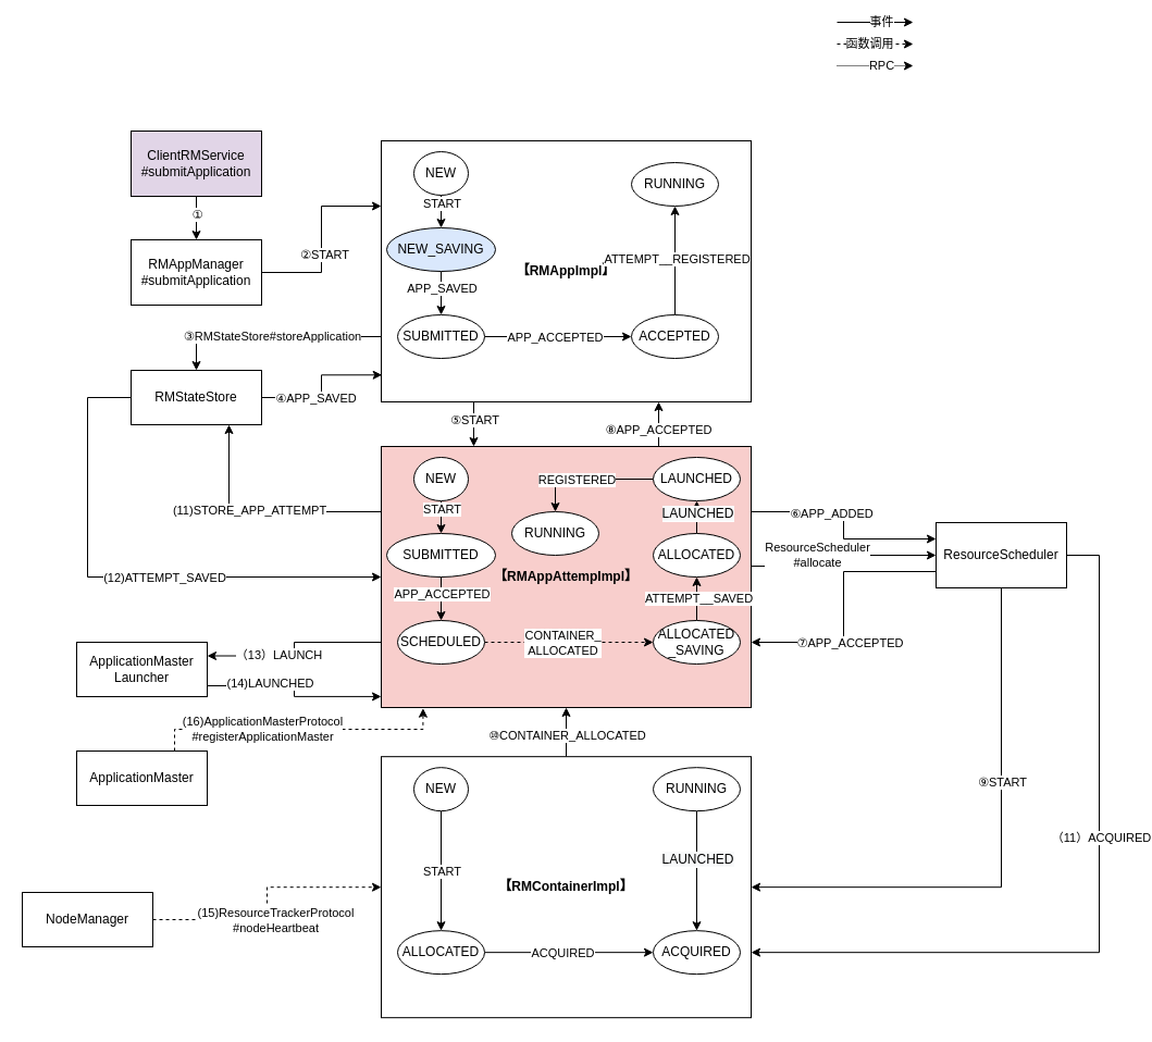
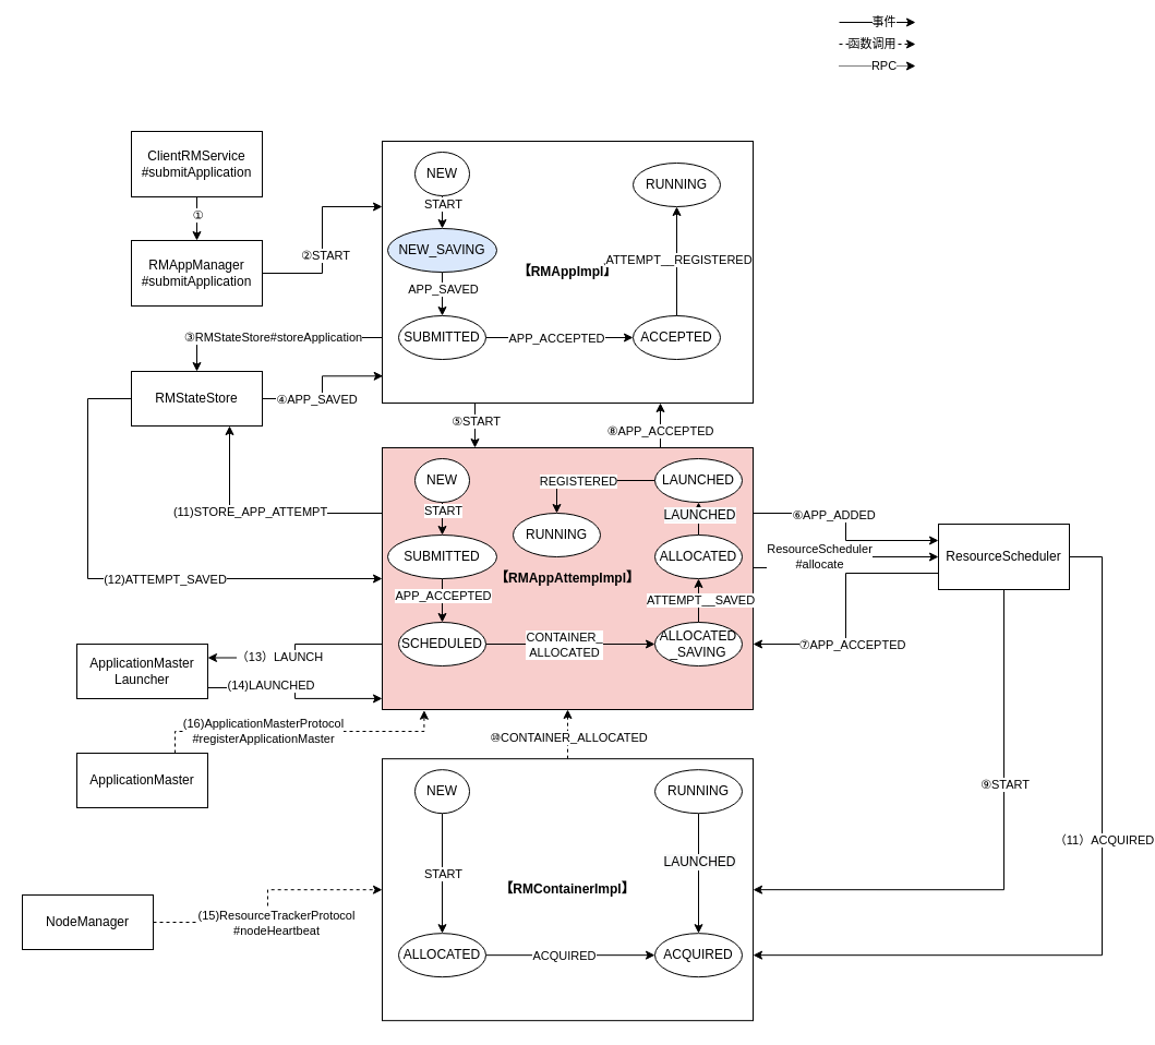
  <mxCell id="0" />
  <mxCell id="1" parent="0" />
  <mxCell id="2" style="edgeStyle=orthogonalEdgeStyle;rounded=0;orthogonalLoop=1;jettySize=auto;html=1;entryX=0.5;entryY=0;entryDx=0;entryDy=0;" edge="1" parent="1" source="4" target="7"><mxGeometry relative="1" as="geometry" /></mxCell>
  <mxCell id="3" value="①" style="edgeLabel;html=1;align=center;verticalAlign=middle;resizable=0;points=[];" vertex="1" connectable="0" parent="2"><mxGeometry x="-0.176" relative="1" as="geometry"><mxPoint as="offset" /></mxGeometry></mxCell>
- <mxCell id="4" value="ClientRMService&lt;br&gt;#submitApplication" style="rounded=0;whiteSpace=wrap;html=1;fillColor=#e1d5e7;" vertex="1" parent="1"><mxGeometry x="120" y="120" width="120" height="60" as="geometry" /></mxCell>
+ <mxCell id="4" value="ClientRMService&lt;br&gt;#submitApplication" style="rounded=0;whiteSpace=wrap;html=1;" vertex="1" parent="1"><mxGeometry x="120" y="120" width="120" height="60" as="geometry" /></mxCell>
  <mxCell id="5" style="edgeStyle=orthogonalEdgeStyle;rounded=0;orthogonalLoop=1;jettySize=auto;html=1;entryX=0;entryY=0.25;entryDx=0;entryDy=0;" edge="1" parent="1" source="7" target="12"><mxGeometry relative="1" as="geometry" /></mxCell>
  <mxCell id="6" value="②START" style="edgeLabel;html=1;align=center;verticalAlign=middle;resizable=0;points=[];" vertex="1" connectable="0" parent="5"><mxGeometry x="-0.357" y="17" relative="1" as="geometry"><mxPoint x="19" y="-17" as="offset" /></mxGeometry></mxCell>
  <mxCell id="7" value="RMAppManager&lt;br&gt;#submitApplication" style="rounded=0;whiteSpace=wrap;html=1;" vertex="1" parent="1"><mxGeometry x="120" y="220" width="120" height="60" as="geometry" /></mxCell>
  <mxCell id="8" style="edgeStyle=orthogonalEdgeStyle;rounded=0;orthogonalLoop=1;jettySize=auto;html=1;exitX=0;exitY=0.75;exitDx=0;exitDy=0;entryX=0.5;entryY=0;entryDx=0;entryDy=0;" edge="1" parent="1" source="12" target="36"><mxGeometry relative="1" as="geometry" /></mxCell>
  <mxCell id="9" value="③RMStateStore#storeApplication" style="edgeLabel;html=1;align=center;verticalAlign=middle;resizable=0;points=[];" vertex="1" connectable="0" parent="8"><mxGeometry x="0.003" y="-1" relative="1" as="geometry"><mxPoint as="offset" /></mxGeometry></mxCell>
  <mxCell id="10" style="edgeStyle=orthogonalEdgeStyle;rounded=0;orthogonalLoop=1;jettySize=auto;html=1;exitX=0.25;exitY=1;exitDx=0;exitDy=0;entryX=0.25;entryY=0;entryDx=0;entryDy=0;" edge="1" parent="1" source="12" target="47"><mxGeometry relative="1" as="geometry" /></mxCell>
  <mxCell id="11" value="⑤START" style="edgeLabel;html=1;align=center;verticalAlign=middle;resizable=0;points=[];" vertex="1" connectable="0" parent="10"><mxGeometry x="-0.236" relative="1" as="geometry"><mxPoint as="offset" /></mxGeometry></mxCell>
  <mxCell id="12" value="&lt;b&gt;【RMAppImpl】&lt;/b&gt;" style="rounded=0;whiteSpace=wrap;html=1;" vertex="1" parent="1"><mxGeometry x="350" y="129" width="340" height="240" as="geometry" /></mxCell>
  <mxCell id="13" style="edgeStyle=orthogonalEdgeStyle;rounded=0;orthogonalLoop=1;jettySize=auto;html=1;entryX=0.5;entryY=0;entryDx=0;entryDy=0;" edge="1" parent="1" source="15" target="18"><mxGeometry relative="1" as="geometry" /></mxCell>
  <mxCell id="14" value="START" style="edgeLabel;html=1;align=center;verticalAlign=middle;resizable=0;points=[];" vertex="1" connectable="0" parent="13"><mxGeometry x="-0.722" relative="1" as="geometry"><mxPoint as="offset" /></mxGeometry></mxCell>
  <mxCell id="15" value="NEW" style="ellipse;whiteSpace=wrap;html=1;" vertex="1" parent="1"><mxGeometry x="380" y="139" width="50" height="40" as="geometry" /></mxCell>
  <mxCell id="16" style="edgeStyle=orthogonalEdgeStyle;rounded=0;orthogonalLoop=1;jettySize=auto;html=1;" edge="1" parent="1" source="18" target="21"><mxGeometry relative="1" as="geometry" /></mxCell>
  <mxCell id="17" value="APP_SAVED" style="edgeLabel;html=1;align=center;verticalAlign=middle;resizable=0;points=[];" vertex="1" connectable="0" parent="16"><mxGeometry x="-0.245" relative="1" as="geometry"><mxPoint as="offset" /></mxGeometry></mxCell>
  <mxCell id="18" value="NEW_SAVING" style="ellipse;whiteSpace=wrap;html=1;fillColor=#dae8fc;" vertex="1" parent="1"><mxGeometry x="355" y="209" width="100" height="40" as="geometry" /></mxCell>
  <mxCell id="19" style="edgeStyle=orthogonalEdgeStyle;rounded=0;orthogonalLoop=1;jettySize=auto;html=1;" edge="1" parent="1" source="21" target="24"><mxGeometry relative="1" as="geometry" /></mxCell>
  <mxCell id="20" value="APP_ACCEPTED" style="edgeLabel;html=1;align=center;verticalAlign=middle;resizable=0;points=[];" vertex="1" connectable="0" parent="19"><mxGeometry x="-0.313" y="1" relative="1" as="geometry"><mxPoint x="18.33" y="1" as="offset" /></mxGeometry></mxCell>
  <mxCell id="21" value="SUBMITTED" style="ellipse;whiteSpace=wrap;html=1;" vertex="1" parent="1"><mxGeometry x="365" y="289" width="80" height="40" as="geometry" /></mxCell>
  <mxCell id="22" style="edgeStyle=orthogonalEdgeStyle;rounded=0;orthogonalLoop=1;jettySize=auto;html=1;entryX=0.5;entryY=1;entryDx=0;entryDy=0;" edge="1" parent="1" source="24" target="25"><mxGeometry relative="1" as="geometry" /></mxCell>
  <mxCell id="23" value="ATTEMPT__REGISTERED" style="edgeLabel;html=1;align=center;verticalAlign=middle;resizable=0;points=[];" vertex="1" connectable="0" parent="22"><mxGeometry x="0.047" y="-1" relative="1" as="geometry"><mxPoint as="offset" /></mxGeometry></mxCell>
  <mxCell id="24" value="ACCEPTED" style="ellipse;whiteSpace=wrap;html=1;" vertex="1" parent="1"><mxGeometry x="580" y="289" width="80" height="40" as="geometry" /></mxCell>
  <mxCell id="25" value="RUNNING" style="ellipse;whiteSpace=wrap;html=1;" vertex="1" parent="1"><mxGeometry x="580" y="149" width="80" height="40" as="geometry" /></mxCell>
  <mxCell id="26" value="" style="endArrow=classic;html=1;" edge="1" parent="1"><mxGeometry width="50" height="50" relative="1" as="geometry"><mxPoint x="769" y="20" as="sourcePoint" /><mxPoint x="839" y="20" as="targetPoint" /></mxGeometry></mxCell>
  <mxCell id="27" value="事件" style="edgeLabel;html=1;align=center;verticalAlign=middle;resizable=0;points=[];" vertex="1" connectable="0" parent="26"><mxGeometry x="-0.286" y="1" relative="1" as="geometry"><mxPoint x="15" as="offset" /></mxGeometry></mxCell>
  <mxCell id="28" value="" style="endArrow=classic;html=1;dashed=1;" edge="1" parent="1"><mxGeometry width="50" height="50" relative="1" as="geometry"><mxPoint x="769" y="40" as="sourcePoint" /><mxPoint x="839" y="40" as="targetPoint" /></mxGeometry></mxCell>
  <mxCell id="29" value="函数调用" style="edgeLabel;html=1;align=center;verticalAlign=middle;resizable=0;points=[];" vertex="1" connectable="0" parent="28"><mxGeometry x="-0.286" y="1" relative="1" as="geometry"><mxPoint x="4.8" as="offset" /></mxGeometry></mxCell>
  <mxCell id="30" value="" style="endArrow=classic;html=1;dashed=1;dashPattern=1 1;" edge="1" parent="1"><mxGeometry width="50" height="50" relative="1" as="geometry"><mxPoint x="769" y="60" as="sourcePoint" /><mxPoint x="839" y="60" as="targetPoint" /></mxGeometry></mxCell>
  <mxCell id="31" value="RPC" style="edgeLabel;html=1;align=center;verticalAlign=middle;resizable=0;points=[];" vertex="1" connectable="0" parent="30"><mxGeometry x="-0.286" y="1" relative="1" as="geometry"><mxPoint x="15" as="offset" /></mxGeometry></mxCell>
  <mxCell id="32" style="edgeStyle=orthogonalEdgeStyle;rounded=0;orthogonalLoop=1;jettySize=auto;html=1;entryX=0.002;entryY=0.897;entryDx=0;entryDy=0;entryPerimeter=0;" edge="1" parent="1" source="36" target="12"><mxGeometry relative="1" as="geometry" /></mxCell>
  <mxCell id="33" value="④APP_SAVED" style="edgeLabel;html=1;align=center;verticalAlign=middle;resizable=0;points=[];" vertex="1" connectable="0" parent="32"><mxGeometry x="-0.404" y="-2" relative="1" as="geometry"><mxPoint x="10.83" y="-2" as="offset" /></mxGeometry></mxCell>
  <mxCell id="34" style="edgeStyle=orthogonalEdgeStyle;rounded=0;orthogonalLoop=1;jettySize=auto;html=1;entryX=0;entryY=0.5;entryDx=0;entryDy=0;" edge="1" parent="1" source="36" target="47"><mxGeometry relative="1" as="geometry"><Array as="points"><mxPoint x="80" y="365" /><mxPoint x="80" y="530" /></Array></mxGeometry></mxCell>
  <mxCell id="35" value="(12)ATTEMPT_SAVED" style="edgeLabel;html=1;align=center;verticalAlign=middle;resizable=0;points=[];" vertex="1" connectable="0" parent="34"><mxGeometry x="-0.049" y="-2" relative="1" as="geometry"><mxPoint x="49.17" y="-2" as="offset" /></mxGeometry></mxCell>
  <mxCell id="36" value="RMStateStore" style="rounded=0;whiteSpace=wrap;html=1;" vertex="1" parent="1"><mxGeometry x="120" y="340" width="120" height="50" as="geometry" /></mxCell>
  <mxCell id="37" style="edgeStyle=orthogonalEdgeStyle;rounded=0;orthogonalLoop=1;jettySize=auto;html=1;exitX=1;exitY=0.25;exitDx=0;exitDy=0;entryX=0;entryY=0.25;entryDx=0;entryDy=0;" edge="1" parent="1" source="47" target="73"><mxGeometry relative="1" as="geometry" /></mxCell>
  <mxCell id="38" value="⑥APP_ADDED" style="edgeLabel;html=1;align=center;verticalAlign=middle;resizable=0;points=[];" vertex="1" connectable="0" parent="37"><mxGeometry x="-0.251" y="-1" relative="1" as="geometry"><mxPoint as="offset" /></mxGeometry></mxCell>
  <mxCell id="39" style="edgeStyle=orthogonalEdgeStyle;rounded=0;orthogonalLoop=1;jettySize=auto;html=1;exitX=0.75;exitY=0;exitDx=0;exitDy=0;entryX=0.75;entryY=1;entryDx=0;entryDy=0;" edge="1" parent="1" source="47" target="12"><mxGeometry relative="1" as="geometry" /></mxCell>
  <mxCell id="40" value="⑧APP_ACCEPTED" style="edgeLabel;html=1;align=center;verticalAlign=middle;resizable=0;points=[];" vertex="1" connectable="0" parent="39"><mxGeometry x="-0.225" y="1" relative="1" as="geometry"><mxPoint as="offset" /></mxGeometry></mxCell>
  <mxCell id="41" style="edgeStyle=orthogonalEdgeStyle;rounded=0;orthogonalLoop=1;jettySize=auto;html=1;exitX=0;exitY=0.25;exitDx=0;exitDy=0;entryX=0.75;entryY=1;entryDx=0;entryDy=0;" edge="1" parent="1" source="47" target="36"><mxGeometry relative="1" as="geometry" /></mxCell>
  <mxCell id="42" value="(11)STORE_APP_ATTEMPT" style="edgeLabel;html=1;align=center;verticalAlign=middle;resizable=0;points=[];" vertex="1" connectable="0" parent="41"><mxGeometry x="0.106" y="-2" relative="1" as="geometry"><mxPoint as="offset" /></mxGeometry></mxCell>
  <mxCell id="43" style="edgeStyle=orthogonalEdgeStyle;rounded=0;orthogonalLoop=1;jettySize=auto;html=1;exitX=0;exitY=0.75;exitDx=0;exitDy=0;entryX=1;entryY=0.25;entryDx=0;entryDy=0;" edge="1" parent="1" source="47" target="89"><mxGeometry relative="1" as="geometry" /></mxCell>
  <mxCell id="44" value="（13）LAUNCH" style="edgeLabel;html=1;align=center;verticalAlign=middle;resizable=0;points=[];" vertex="1" connectable="0" parent="43"><mxGeometry x="0.24" y="-1" relative="1" as="geometry"><mxPoint as="offset" /></mxGeometry></mxCell>
  <mxCell id="45" style="edgeStyle=orthogonalEdgeStyle;rounded=0;orthogonalLoop=1;jettySize=auto;html=1;entryX=0;entryY=0.5;entryDx=0;entryDy=0;" edge="1" parent="1" source="47" target="73"><mxGeometry relative="1" as="geometry"><Array as="points"><mxPoint x="775" y="520" /><mxPoint x="775" y="510" /></Array></mxGeometry></mxCell>
  <mxCell id="46" value="ResourceScheduler&lt;br&gt;#allocate" style="edgeLabel;html=1;align=center;verticalAlign=middle;resizable=0;points=[];" vertex="1" connectable="0" parent="45"><mxGeometry x="-0.037" y="57" relative="1" as="geometry"><mxPoint x="32" y="-8.33" as="offset" /></mxGeometry></mxCell>
  <mxCell id="47" value="&lt;b&gt;【RMAppAttempImpl】&lt;/b&gt;" style="rounded=0;whiteSpace=wrap;html=1;fillColor=#f8cecc;" vertex="1" parent="1"><mxGeometry x="350" y="410" width="340" height="240" as="geometry" /></mxCell>
  <mxCell id="48" style="edgeStyle=orthogonalEdgeStyle;rounded=0;orthogonalLoop=1;jettySize=auto;html=1;entryX=0.5;entryY=0;entryDx=0;entryDy=0;" edge="1" parent="1" source="50" target="53"><mxGeometry relative="1" as="geometry" /></mxCell>
  <mxCell id="49" value="START" style="edgeLabel;html=1;align=center;verticalAlign=middle;resizable=0;points=[];" vertex="1" connectable="0" parent="48"><mxGeometry x="-0.722" relative="1" as="geometry"><mxPoint as="offset" /></mxGeometry></mxCell>
  <mxCell id="50" value="NEW" style="ellipse;whiteSpace=wrap;html=1;" vertex="1" parent="1"><mxGeometry x="380" y="420" width="50" height="40" as="geometry" /></mxCell>
  <mxCell id="51" style="edgeStyle=orthogonalEdgeStyle;rounded=0;orthogonalLoop=1;jettySize=auto;html=1;" edge="1" parent="1" source="53" target="56"><mxGeometry relative="1" as="geometry" /></mxCell>
  <mxCell id="52" value="APP_ACCEPTED" style="edgeLabel;html=1;align=center;verticalAlign=middle;resizable=0;points=[];" vertex="1" connectable="0" parent="51"><mxGeometry x="-0.245" relative="1" as="geometry"><mxPoint as="offset" /></mxGeometry></mxCell>
  <mxCell id="53" value="SUBMITTED" style="ellipse;whiteSpace=wrap;html=1;" vertex="1" parent="1"><mxGeometry x="355" y="490" width="100" height="40" as="geometry" /></mxCell>
- <mxCell id="54" style="edgeStyle=orthogonalEdgeStyle;rounded=0;orthogonalLoop=1;jettySize=auto;html=1;dashed=1;" edge="1" parent="1" source="56" target="59"><mxGeometry relative="1" as="geometry" /></mxCell>
+ <mxCell id="54" style="edgeStyle=orthogonalEdgeStyle;rounded=0;orthogonalLoop=1;jettySize=auto;html=1;" edge="1" parent="1" source="56" target="59"><mxGeometry relative="1" as="geometry" /></mxCell>
  <mxCell id="55" value="CONTAINER_&lt;br&gt;ALLOCATED" style="edgeLabel;html=1;align=center;verticalAlign=middle;resizable=0;points=[];" vertex="1" connectable="0" parent="54"><mxGeometry x="-0.313" y="1" relative="1" as="geometry"><mxPoint x="18.33" y="1" as="offset" /></mxGeometry></mxCell>
  <mxCell id="56" value="SCHEDULED" style="ellipse;whiteSpace=wrap;html=1;" vertex="1" parent="1"><mxGeometry x="365" y="570" width="80" height="40" as="geometry" /></mxCell>
  <mxCell id="57" style="edgeStyle=orthogonalEdgeStyle;rounded=0;orthogonalLoop=1;jettySize=auto;html=1;entryX=0.5;entryY=1;entryDx=0;entryDy=0;" edge="1" parent="1" source="59" target="62"><mxGeometry relative="1" as="geometry" /></mxCell>
  <mxCell id="58" value="ATTEMPT__SAVED" style="edgeLabel;html=1;align=center;verticalAlign=middle;resizable=0;points=[];" vertex="1" connectable="0" parent="57"><mxGeometry x="0.047" y="-1" relative="1" as="geometry"><mxPoint as="offset" /></mxGeometry></mxCell>
  <mxCell id="59" value="ALLOCATED&lt;br&gt;_SAVING" style="ellipse;whiteSpace=wrap;html=1;" vertex="1" parent="1"><mxGeometry x="600" y="570" width="80" height="40" as="geometry" /></mxCell>
  <mxCell id="60" style="edgeStyle=orthogonalEdgeStyle;rounded=0;orthogonalLoop=1;jettySize=auto;html=1;entryX=0.5;entryY=1;entryDx=0;entryDy=0;" edge="1" parent="1" source="62" target="65"><mxGeometry relative="1" as="geometry" /></mxCell>
  <mxCell id="61" value="&lt;span style=&quot;font-size: 12px ; background-color: rgb(248 , 249 , 250)&quot;&gt;LAUNCHED&lt;/span&gt;" style="edgeLabel;html=1;align=center;verticalAlign=middle;resizable=0;points=[];" vertex="1" connectable="0" parent="60"><mxGeometry x="0.568" relative="1" as="geometry"><mxPoint as="offset" /></mxGeometry></mxCell>
  <mxCell id="62" value="ALLOCATED" style="ellipse;whiteSpace=wrap;html=1;" vertex="1" parent="1"><mxGeometry x="600" y="490" width="80" height="40" as="geometry" /></mxCell>
  <mxCell id="63" style="edgeStyle=orthogonalEdgeStyle;rounded=0;orthogonalLoop=1;jettySize=auto;html=1;entryX=0.5;entryY=0;entryDx=0;entryDy=0;" edge="1" parent="1" source="65" target="66"><mxGeometry relative="1" as="geometry" /></mxCell>
  <mxCell id="64" value="REGISTERED" style="edgeLabel;html=1;align=center;verticalAlign=middle;resizable=0;points=[];" vertex="1" connectable="0" parent="63"><mxGeometry x="0.185" relative="1" as="geometry"><mxPoint as="offset" /></mxGeometry></mxCell>
  <mxCell id="65" value="LAUNCHED" style="ellipse;whiteSpace=wrap;html=1;" vertex="1" parent="1"><mxGeometry x="600" y="420" width="80" height="40" as="geometry" /></mxCell>
  <mxCell id="66" value="RUNNING" style="ellipse;whiteSpace=wrap;html=1;" vertex="1" parent="1"><mxGeometry x="470" y="470" width="80" height="40" as="geometry" /></mxCell>
  <mxCell id="67" style="edgeStyle=orthogonalEdgeStyle;rounded=0;orthogonalLoop=1;jettySize=auto;html=1;exitX=0;exitY=0.75;exitDx=0;exitDy=0;entryX=1;entryY=0.75;entryDx=0;entryDy=0;" edge="1" parent="1" source="73" target="47"><mxGeometry relative="1" as="geometry" /></mxCell>
  <mxCell id="68" value="⑦APP_ACCEPTED" style="edgeLabel;html=1;align=center;verticalAlign=middle;resizable=0;points=[];" vertex="1" connectable="0" parent="67"><mxGeometry x="0.37" y="1" relative="1" as="geometry"><mxPoint x="16" y="-1" as="offset" /></mxGeometry></mxCell>
  <mxCell id="69" style="edgeStyle=orthogonalEdgeStyle;rounded=0;orthogonalLoop=1;jettySize=auto;html=1;entryX=1;entryY=0.5;entryDx=0;entryDy=0;" edge="1" parent="1" source="73" target="76"><mxGeometry relative="1" as="geometry"><Array as="points"><mxPoint x="920" y="815" /></Array></mxGeometry></mxCell>
  <mxCell id="70" value="⑨START" style="edgeLabel;html=1;align=center;verticalAlign=middle;resizable=0;points=[];" vertex="1" connectable="0" parent="69"><mxGeometry x="-0.294" relative="1" as="geometry"><mxPoint as="offset" /></mxGeometry></mxCell>
  <mxCell id="71" style="edgeStyle=orthogonalEdgeStyle;rounded=0;orthogonalLoop=1;jettySize=auto;html=1;entryX=1;entryY=0.75;entryDx=0;entryDy=0;" edge="1" parent="1" source="73" target="76"><mxGeometry relative="1" as="geometry"><Array as="points"><mxPoint x="1010" y="510" /><mxPoint x="1010" y="875" /></Array></mxGeometry></mxCell>
  <mxCell id="72" value="（11）ACQUIRED" style="edgeLabel;html=1;align=center;verticalAlign=middle;resizable=0;points=[];" vertex="1" connectable="0" parent="71"><mxGeometry x="-0.192" y="1" relative="1" as="geometry"><mxPoint as="offset" /></mxGeometry></mxCell>
  <mxCell id="73" value="ResourceScheduler" style="rounded=0;whiteSpace=wrap;html=1;" vertex="1" parent="1"><mxGeometry x="860" y="480" width="120" height="60" as="geometry" /></mxCell>
- <mxCell id="74" style="edgeStyle=orthogonalEdgeStyle;rounded=0;orthogonalLoop=1;jettySize=auto;html=1;entryX=0.5;entryY=1;entryDx=0;entryDy=0;" edge="1" parent="1" source="76" target="47"><mxGeometry relative="1" as="geometry" /></mxCell>
+ <mxCell id="74" style="edgeStyle=orthogonalEdgeStyle;rounded=0;orthogonalLoop=1;jettySize=auto;html=1;entryX=0.5;entryY=1;entryDx=0;entryDy=0;dashed=1;" edge="1" parent="1" source="76" target="47"><mxGeometry relative="1" as="geometry" /></mxCell>
  <mxCell id="75" value="⑩CONTAINER_ALLOCATED" style="edgeLabel;html=1;align=center;verticalAlign=middle;resizable=0;points=[];" vertex="1" connectable="0" parent="74"><mxGeometry x="-0.136" relative="1" as="geometry"><mxPoint as="offset" /></mxGeometry></mxCell>
  <mxCell id="76" value="&lt;b&gt;【RMContainerImpl】&lt;/b&gt;" style="rounded=0;whiteSpace=wrap;html=1;" vertex="1" parent="1"><mxGeometry x="350" y="695.17" width="340" height="240" as="geometry" /></mxCell>
  <mxCell id="77" style="edgeStyle=orthogonalEdgeStyle;rounded=0;orthogonalLoop=1;jettySize=auto;html=1;" edge="1" parent="1" source="79" target="82"><mxGeometry relative="1" as="geometry"><mxPoint x="405" y="775.17" as="targetPoint" /></mxGeometry></mxCell>
  <mxCell id="78" value="START" style="edgeLabel;html=1;align=center;verticalAlign=middle;resizable=0;points=[];" vertex="1" connectable="0" parent="77"><mxGeometry x="-0.722" relative="1" as="geometry"><mxPoint y="39.83" as="offset" /></mxGeometry></mxCell>
  <mxCell id="79" value="NEW" style="ellipse;whiteSpace=wrap;html=1;" vertex="1" parent="1"><mxGeometry x="380" y="705.17" width="50" height="40" as="geometry" /></mxCell>
  <mxCell id="80" style="edgeStyle=orthogonalEdgeStyle;rounded=0;orthogonalLoop=1;jettySize=auto;html=1;" edge="1" parent="1" source="82" target="83"><mxGeometry relative="1" as="geometry" /></mxCell>
  <mxCell id="81" value="ACQUIRED" style="edgeLabel;html=1;align=center;verticalAlign=middle;resizable=0;points=[];" vertex="1" connectable="0" parent="80"><mxGeometry x="-0.313" y="1" relative="1" as="geometry"><mxPoint x="18.33" y="1" as="offset" /></mxGeometry></mxCell>
  <mxCell id="82" value="ALLOCATED" style="ellipse;whiteSpace=wrap;html=1;" vertex="1" parent="1"><mxGeometry x="365" y="855.17" width="80" height="40" as="geometry" /></mxCell>
  <mxCell id="83" value="ACQUIRED" style="ellipse;whiteSpace=wrap;html=1;" vertex="1" parent="1"><mxGeometry x="600" y="855.17" width="80" height="40" as="geometry" /></mxCell>
  <mxCell id="84" style="edgeStyle=orthogonalEdgeStyle;rounded=0;orthogonalLoop=1;jettySize=auto;html=1;" edge="1" parent="1" source="86" target="83"><mxGeometry relative="1" as="geometry" /></mxCell>
  <mxCell id="85" value="&lt;span style=&quot;font-size: 12px ; background-color: rgb(248 , 249 , 250)&quot;&gt;LAUNCHED&lt;/span&gt;" style="edgeLabel;html=1;align=center;verticalAlign=middle;resizable=0;points=[];" vertex="1" connectable="0" parent="84"><mxGeometry x="-0.196" relative="1" as="geometry"><mxPoint as="offset" /></mxGeometry></mxCell>
  <mxCell id="86" value="RUNNING" style="ellipse;whiteSpace=wrap;html=1;" vertex="1" parent="1"><mxGeometry x="600" y="705.17" width="80" height="40" as="geometry" /></mxCell>
  <mxCell id="87" style="edgeStyle=orthogonalEdgeStyle;rounded=0;orthogonalLoop=1;jettySize=auto;html=1;entryX=0;entryY=0.958;entryDx=0;entryDy=0;entryPerimeter=0;" edge="1" parent="1" source="89" target="47"><mxGeometry relative="1" as="geometry"><Array as="points"><mxPoint x="270" y="630" /><mxPoint x="270" y="640" /></Array></mxGeometry></mxCell>
  <mxCell id="88" value="(14)LAUNCHED" style="edgeLabel;html=1;align=center;verticalAlign=middle;resizable=0;points=[];" vertex="1" connectable="0" parent="87"><mxGeometry x="-0.333" y="3" relative="1" as="geometry"><mxPoint as="offset" /></mxGeometry></mxCell>
  <mxCell id="89" value="ApplicationMaster&lt;br&gt;Launcher" style="rounded=0;whiteSpace=wrap;html=1;" vertex="1" parent="1"><mxGeometry x="70" y="590" width="120" height="50" as="geometry" /></mxCell>
  <mxCell id="90" style="edgeStyle=orthogonalEdgeStyle;rounded=0;orthogonalLoop=1;jettySize=auto;html=1;entryX=0.113;entryY=1.003;entryDx=0;entryDy=0;entryPerimeter=0;exitX=0.75;exitY=0;exitDx=0;exitDy=0;dashed=1;" edge="1" parent="1" source="92" target="47"><mxGeometry relative="1" as="geometry" /></mxCell>
  <mxCell id="91" value="(16)ApplicationMasterProtocol&lt;br&gt;#registerApplicationMaster" style="edgeLabel;html=1;align=center;verticalAlign=middle;resizable=0;points=[];" vertex="1" connectable="0" parent="90"><mxGeometry x="-0.328" y="1" relative="1" as="geometry"><mxPoint x="10" as="offset" /></mxGeometry></mxCell>
  <mxCell id="92" value="ApplicationMaster" style="rounded=0;whiteSpace=wrap;html=1;" vertex="1" parent="1"><mxGeometry x="70" y="690" width="120" height="50" as="geometry" /></mxCell>
  <mxCell id="93" style="edgeStyle=orthogonalEdgeStyle;rounded=0;orthogonalLoop=1;jettySize=auto;html=1;dashed=1;" edge="1" parent="1" source="95" target="76"><mxGeometry relative="1" as="geometry" /></mxCell>
  <mxCell id="94" value="(15)ResourceTrackerProtocol&lt;br&gt;#nodeHeartbeat" style="edgeLabel;html=1;align=center;verticalAlign=middle;resizable=0;points=[];" vertex="1" connectable="0" parent="93"><mxGeometry x="-0.482" y="-1" relative="1" as="geometry"><mxPoint x="50" y="-1" as="offset" /></mxGeometry></mxCell>
  <mxCell id="95" value="NodeManager" style="rounded=0;whiteSpace=wrap;html=1;" vertex="1" parent="1"><mxGeometry x="20" y="820" width="120" height="50" as="geometry" /></mxCell>
